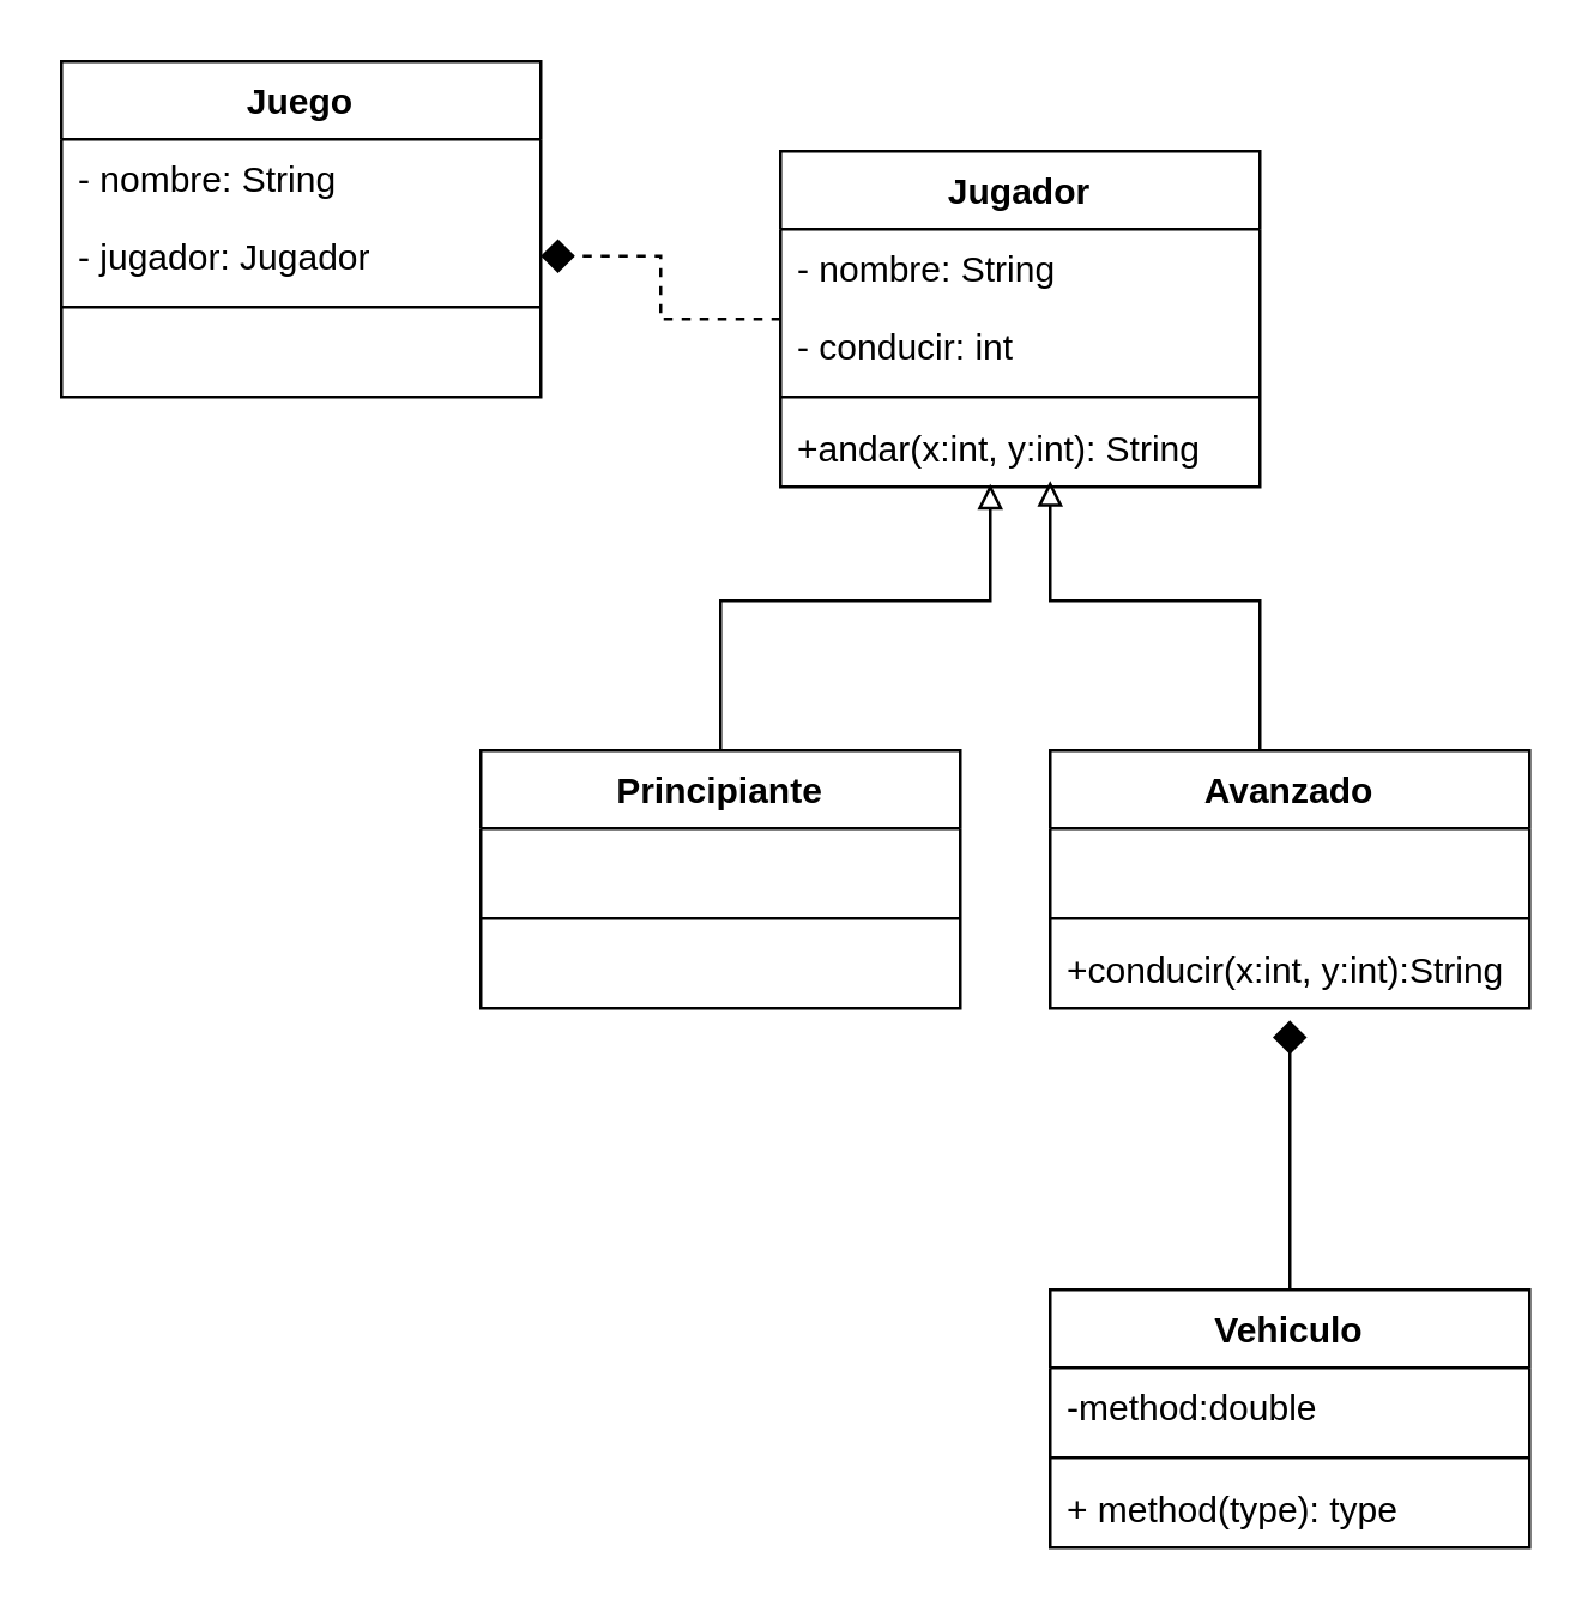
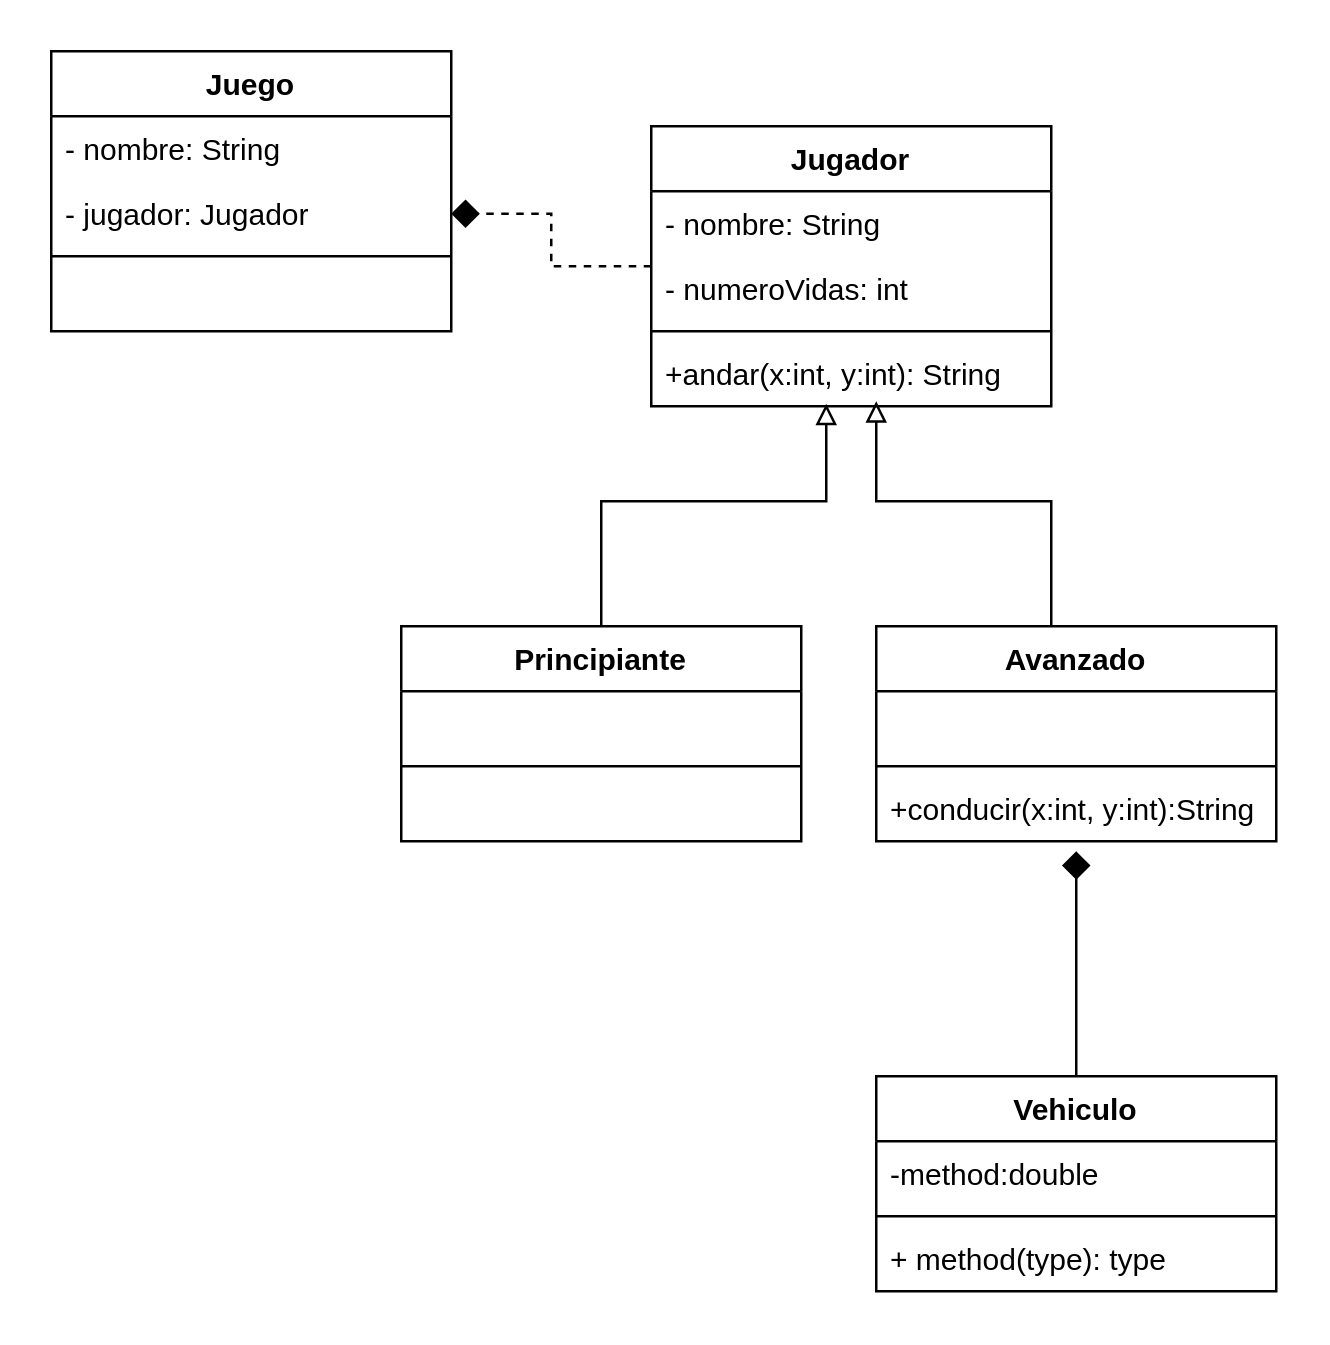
  <mxCell id="0" />
  <mxCell id="1" parent="0" />
  <mxCell id="2" style="edgeStyle=orthogonalEdgeStyle;rounded=0;orthogonalLoop=1;jettySize=auto;html=1;entryX=1;entryY=0.5;entryDx=0;entryDy=0;endArrow=diamond;endFill=1;endSize=9;strokeWidth=1;dashed=1;" edge="1" parent="1" source="3" target="10"><mxGeometry relative="1" as="geometry" /></mxCell>
  <mxCell id="3" value="Jugador" style="swimlane;fontStyle=1;align=center;verticalAlign=top;childLayout=stackLayout;horizontal=1;startSize=26;horizontalStack=0;resizeParent=1;resizeParentMax=0;resizeLast=0;collapsible=1;marginBottom=0;" vertex="1" parent="1"><mxGeometry x="260" y="50" width="160" height="112" as="geometry" /></mxCell>
  <mxCell id="4" value="- nombre: String" style="text;strokeColor=none;fillColor=none;align=left;verticalAlign=top;spacingLeft=4;spacingRight=4;overflow=hidden;rotatable=0;points=[[0,0.5],[1,0.5]];portConstraint=eastwest;" vertex="1" parent="3"><mxGeometry y="26" width="160" height="26" as="geometry" /></mxCell>
- <mxCell id="5" value="- conducir: int" style="text;strokeColor=none;fillColor=none;align=left;verticalAlign=top;spacingLeft=4;spacingRight=4;overflow=hidden;rotatable=0;points=[[0,0.5],[1,0.5]];portConstraint=eastwest;" vertex="1" parent="3"><mxGeometry y="52" width="160" height="26" as="geometry" /></mxCell>
+ <mxCell id="5" value="- numeroVidas: int" style="text;strokeColor=none;fillColor=none;align=left;verticalAlign=top;spacingLeft=4;spacingRight=4;overflow=hidden;rotatable=0;points=[[0,0.5],[1,0.5]];portConstraint=eastwest;" vertex="1" parent="3"><mxGeometry y="52" width="160" height="26" as="geometry" /></mxCell>
  <mxCell id="6" value="" style="line;strokeWidth=1;fillColor=none;align=left;verticalAlign=middle;spacingTop=-1;spacingLeft=3;spacingRight=3;rotatable=0;labelPosition=right;points=[];portConstraint=eastwest;" vertex="1" parent="3"><mxGeometry y="78" width="160" height="8" as="geometry" /></mxCell>
  <mxCell id="7" value="+andar(x:int, y:int): String" style="text;strokeColor=none;fillColor=none;align=left;verticalAlign=top;spacingLeft=4;spacingRight=4;overflow=hidden;rotatable=0;points=[[0,0.5],[1,0.5]];portConstraint=eastwest;" vertex="1" parent="3"><mxGeometry y="86" width="160" height="26" as="geometry" /></mxCell>
  <mxCell id="8" value="Juego" style="swimlane;fontStyle=1;align=center;verticalAlign=top;childLayout=stackLayout;horizontal=1;startSize=26;horizontalStack=0;resizeParent=1;resizeParentMax=0;resizeLast=0;collapsible=1;marginBottom=0;" vertex="1" parent="1"><mxGeometry x="20" y="20" width="160" height="112" as="geometry" /></mxCell>
  <mxCell id="9" value="- nombre: String" style="text;strokeColor=none;fillColor=none;align=left;verticalAlign=top;spacingLeft=4;spacingRight=4;overflow=hidden;rotatable=0;points=[[0,0.5],[1,0.5]];portConstraint=eastwest;" vertex="1" parent="8"><mxGeometry y="26" width="160" height="26" as="geometry" /></mxCell>
  <mxCell id="10" value="- jugador: Jugador&#10;" style="text;strokeColor=none;fillColor=none;align=left;verticalAlign=top;spacingLeft=4;spacingRight=4;overflow=hidden;rotatable=0;points=[[0,0.5],[1,0.5]];portConstraint=eastwest;" vertex="1" parent="8"><mxGeometry y="52" width="160" height="26" as="geometry" /></mxCell>
  <mxCell id="11" value="" style="line;strokeWidth=1;fillColor=none;align=left;verticalAlign=middle;spacingTop=-1;spacingLeft=3;spacingRight=3;rotatable=0;labelPosition=right;points=[];portConstraint=eastwest;" vertex="1" parent="8"><mxGeometry y="78" width="160" height="8" as="geometry" /></mxCell>
  <mxCell id="12" value=" " style="text;strokeColor=none;fillColor=none;align=left;verticalAlign=top;spacingLeft=4;spacingRight=4;overflow=hidden;rotatable=0;points=[[0,0.5],[1,0.5]];portConstraint=eastwest;" vertex="1" parent="8"><mxGeometry y="86" width="160" height="26" as="geometry" /></mxCell>
  <mxCell id="13" style="edgeStyle=orthogonalEdgeStyle;rounded=0;orthogonalLoop=1;jettySize=auto;html=1;endArrow=block;endFill=0;" edge="1" parent="1" source="15"><mxGeometry relative="1" as="geometry"><mxPoint x="330" y="161" as="targetPoint" /><Array as="points"><mxPoint x="240" y="200" /><mxPoint x="330" y="200" /><mxPoint x="330" y="161" /></Array></mxGeometry></mxCell>
  <mxCell id="14" style="edgeStyle=orthogonalEdgeStyle;rounded=0;orthogonalLoop=1;jettySize=auto;html=1;endArrow=block;endFill=0;" edge="1" parent="1" source="19"><mxGeometry relative="1" as="geometry"><mxPoint x="350" y="160" as="targetPoint" /><Array as="points"><mxPoint x="420" y="200" /><mxPoint x="350" y="200" /><mxPoint x="350" y="160" /></Array></mxGeometry></mxCell>
  <mxCell id="15" value="Principiante" style="swimlane;fontStyle=1;align=center;verticalAlign=top;childLayout=stackLayout;horizontal=1;startSize=26;horizontalStack=0;resizeParent=1;resizeParentMax=0;resizeLast=0;collapsible=1;marginBottom=0;" vertex="1" parent="1"><mxGeometry x="160" y="250" width="160" height="86" as="geometry" /></mxCell>
  <mxCell id="16" value=" " style="text;strokeColor=none;fillColor=none;align=left;verticalAlign=top;spacingLeft=4;spacingRight=4;overflow=hidden;rotatable=0;points=[[0,0.5],[1,0.5]];portConstraint=eastwest;" vertex="1" parent="15"><mxGeometry y="26" width="160" height="26" as="geometry" /></mxCell>
  <mxCell id="17" value="" style="line;strokeWidth=1;fillColor=none;align=left;verticalAlign=middle;spacingTop=-1;spacingLeft=3;spacingRight=3;rotatable=0;labelPosition=right;points=[];portConstraint=eastwest;" vertex="1" parent="15"><mxGeometry y="52" width="160" height="8" as="geometry" /></mxCell>
  <mxCell id="18" value=" " style="text;strokeColor=none;fillColor=none;align=left;verticalAlign=top;spacingLeft=4;spacingRight=4;overflow=hidden;rotatable=0;points=[[0,0.5],[1,0.5]];portConstraint=eastwest;" vertex="1" parent="15"><mxGeometry y="60" width="160" height="26" as="geometry" /></mxCell>
  <mxCell id="19" value="Avanzado" style="swimlane;fontStyle=1;align=center;verticalAlign=top;childLayout=stackLayout;horizontal=1;startSize=26;horizontalStack=0;resizeParent=1;resizeParentMax=0;resizeLast=0;collapsible=1;marginBottom=0;" vertex="1" parent="1"><mxGeometry x="350" y="250" width="160" height="86" as="geometry" /></mxCell>
  <mxCell id="20" value=" " style="text;strokeColor=none;fillColor=none;align=left;verticalAlign=top;spacingLeft=4;spacingRight=4;overflow=hidden;rotatable=0;points=[[0,0.5],[1,0.5]];portConstraint=eastwest;" vertex="1" parent="19"><mxGeometry y="26" width="160" height="26" as="geometry" /></mxCell>
  <mxCell id="21" value="" style="line;strokeWidth=1;fillColor=none;align=left;verticalAlign=middle;spacingTop=-1;spacingLeft=3;spacingRight=3;rotatable=0;labelPosition=right;points=[];portConstraint=eastwest;" vertex="1" parent="19"><mxGeometry y="52" width="160" height="8" as="geometry" /></mxCell>
  <mxCell id="22" value="+conducir(x:int, y:int):String" style="text;strokeColor=none;fillColor=none;align=left;verticalAlign=top;spacingLeft=4;spacingRight=4;overflow=hidden;rotatable=0;points=[[0,0.5],[1,0.5]];portConstraint=eastwest;" vertex="1" parent="19"><mxGeometry y="60" width="160" height="26" as="geometry" /></mxCell>
  <mxCell id="23" style="edgeStyle=orthogonalEdgeStyle;rounded=0;orthogonalLoop=1;jettySize=auto;html=1;endArrow=diamond;endFill=1;endSize=9;strokeWidth=1;" edge="1" parent="1" source="24"><mxGeometry relative="1" as="geometry"><mxPoint x="430" y="340" as="targetPoint" /></mxGeometry></mxCell>
  <mxCell id="24" value="Vehiculo" style="swimlane;fontStyle=1;align=center;verticalAlign=top;childLayout=stackLayout;horizontal=1;startSize=26;horizontalStack=0;resizeParent=1;resizeParentMax=0;resizeLast=0;collapsible=1;marginBottom=0;" vertex="1" parent="1"><mxGeometry x="350" y="430" width="160" height="86" as="geometry" /></mxCell>
  <mxCell id="25" value="-method:double&#10;" style="text;strokeColor=none;fillColor=none;align=left;verticalAlign=top;spacingLeft=4;spacingRight=4;overflow=hidden;rotatable=0;points=[[0,0.5],[1,0.5]];portConstraint=eastwest;" vertex="1" parent="24"><mxGeometry y="26" width="160" height="26" as="geometry" /></mxCell>
  <mxCell id="26" value="" style="line;strokeWidth=1;fillColor=none;align=left;verticalAlign=middle;spacingTop=-1;spacingLeft=3;spacingRight=3;rotatable=0;labelPosition=right;points=[];portConstraint=eastwest;" vertex="1" parent="24"><mxGeometry y="52" width="160" height="8" as="geometry" /></mxCell>
  <mxCell id="27" value="+ method(type): type" style="text;strokeColor=none;fillColor=none;align=left;verticalAlign=top;spacingLeft=4;spacingRight=4;overflow=hidden;rotatable=0;points=[[0,0.5],[1,0.5]];portConstraint=eastwest;" vertex="1" parent="24"><mxGeometry y="60" width="160" height="26" as="geometry" /></mxCell>
